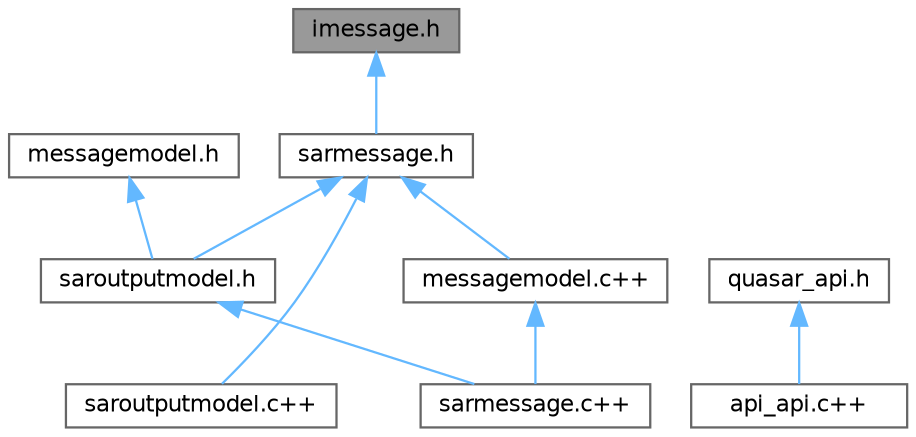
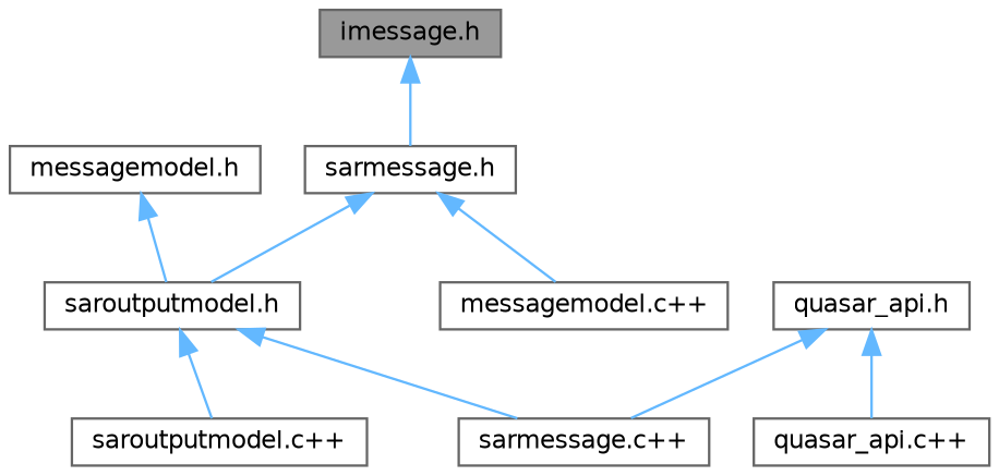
  digraph {
    node [color=grey40 fillcolor=white fontname=Helvetica fontsize=10 shape=box style=filled]
    edge [color=steelblue1 dir=back fontname=Helvetica fontsize=10 labelfontname=Helvetica labelfontsize=10 style=solid]
    n1 [color=gray40 fillcolor=grey60 fontcolor=black height=0.2 label="imessage.h" width=0.4]
    n2 [height=0.2 label="sarmessage.h" width=0.4]
    n3 [height=0.2 label="messagemodel.h" width=0.4]
    n4 [height=0.2 label="saroutputmodel.h" width=0.4]
    n5 [height=0.2 label="messagemodel.c++" width=0.4]
    n6 [height=0.2 label="sarmessage.c++" width=0.4]
    n7 [height=0.2 label="saroutputmodel.c++" width=0.4]
    n8 [height=0.2 label="quasar_api.h" width=0.4]
-   n9 [height=0.2 label="api_api.c++" width=0.4]
+   n9 [height=0.2 label="quasar_api.c++" width=0.4]
    n1 -> n2
    n2 -> n4
    n2 -> n5
    n3 -> n4
    n4 -> n6
-   n2 -> n7
-   n5 -> n6
+   n4 -> n7
+   n8 -> n6
    n8 -> n9
  }
